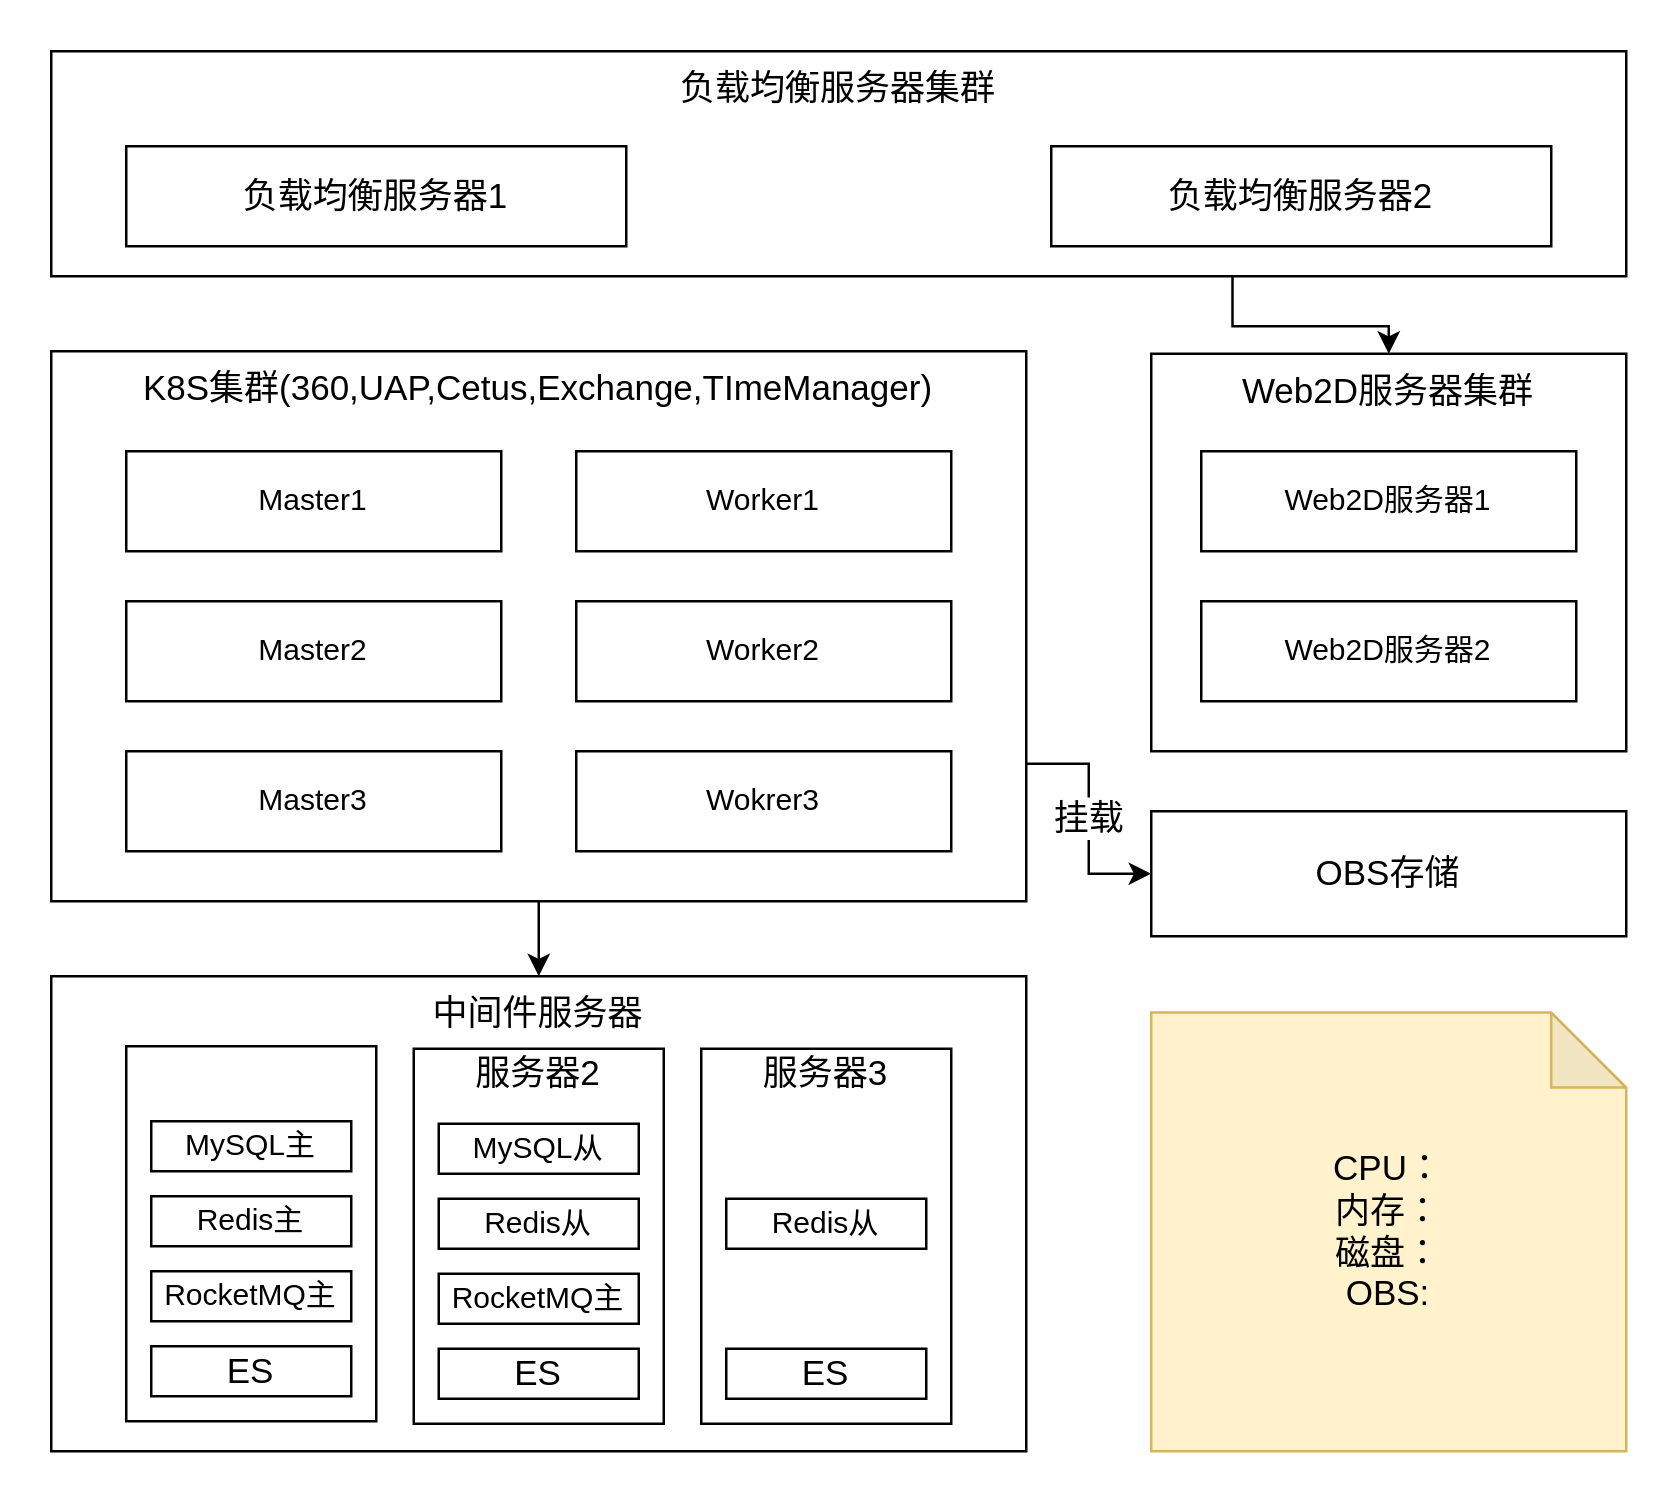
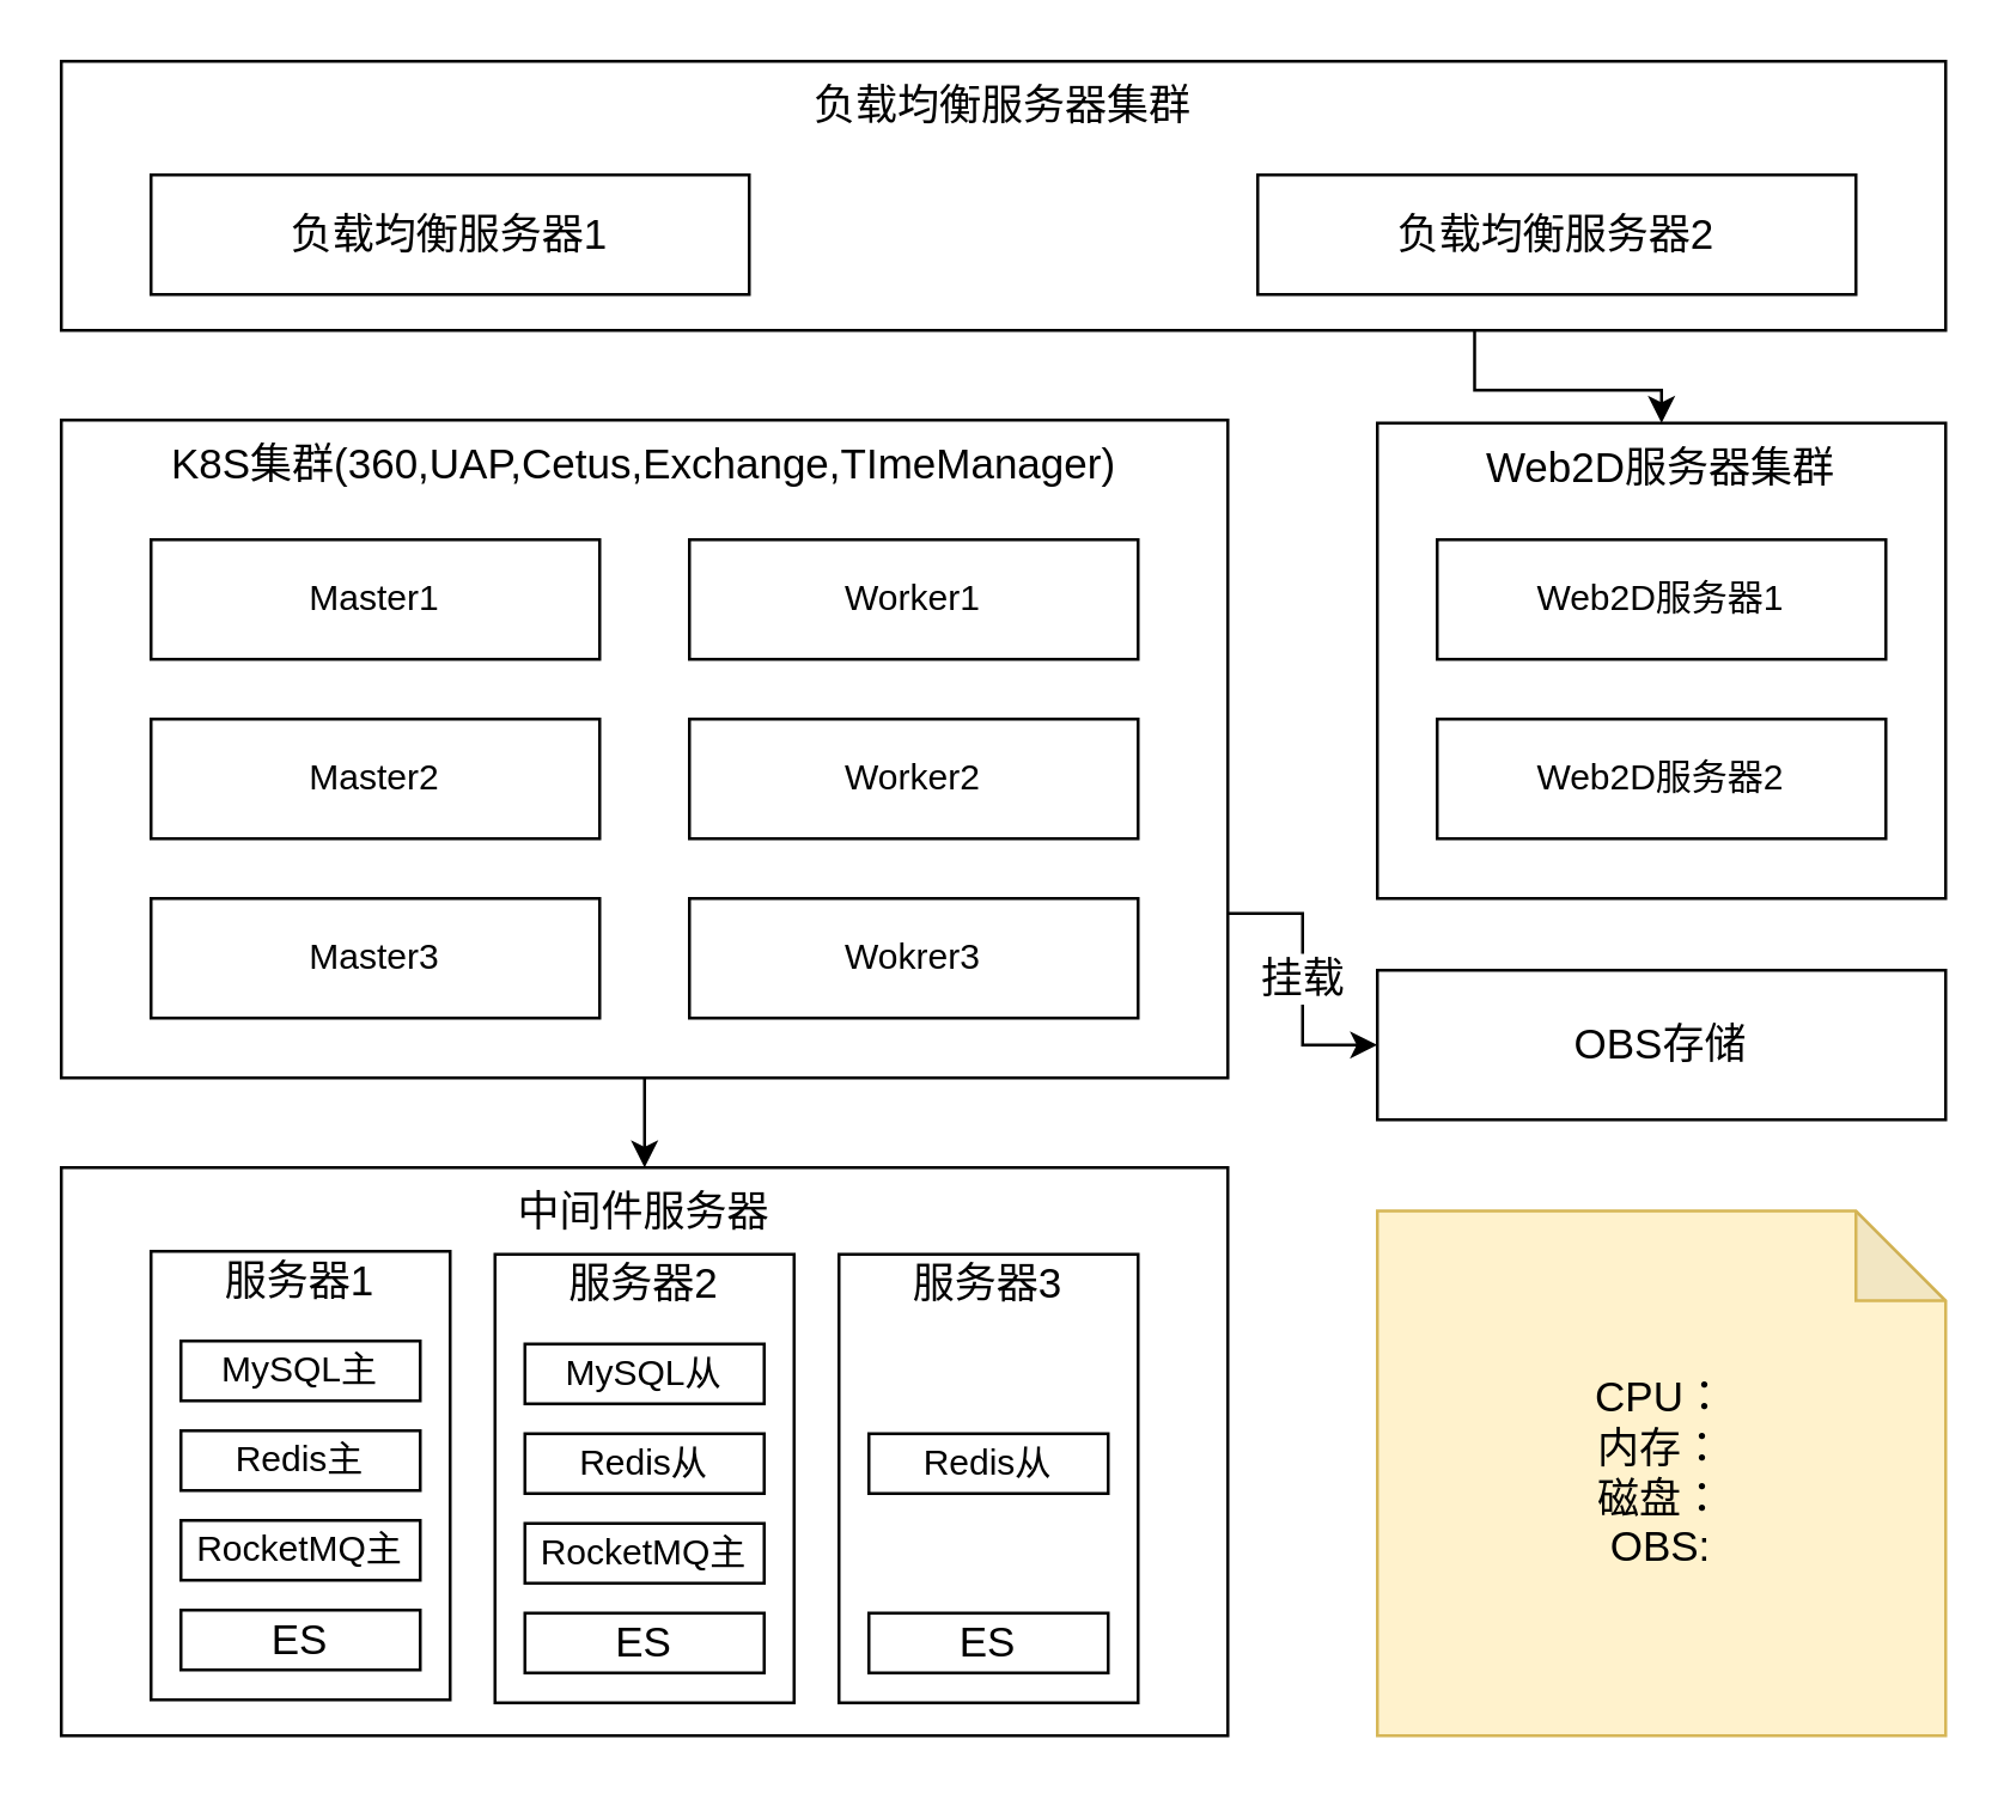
  <mxCell id="0" />
  <mxCell id="1" parent="0" />
  <mxCell id="2" style="edgeStyle=orthogonalEdgeStyle;rounded=0;orthogonalLoop=1;jettySize=auto;html=1;exitX=0.5;exitY=1;exitDx=0;exitDy=0;entryX=0.5;entryY=0;entryDx=0;entryDy=0;fontSize=14;" edge="1" parent="1" source="4" target="11"><mxGeometry relative="1" as="geometry" /></mxCell>
  <mxCell id="3" value="挂载" style="edgeStyle=orthogonalEdgeStyle;rounded=0;orthogonalLoop=1;jettySize=auto;html=1;exitX=1;exitY=0.75;exitDx=0;exitDy=0;entryX=0;entryY=0.5;entryDx=0;entryDy=0;fontSize=14;" edge="1" parent="1" source="4" target="38"><mxGeometry relative="1" as="geometry" /></mxCell>
  <mxCell id="4" value="&lt;span style=&quot;font-size: 14px;&quot;&gt;K8S集群(360,UAP,Cetus,Exchange,TImeManager)&lt;/span&gt;" style="rounded=0;whiteSpace=wrap;html=1;verticalAlign=top;fontSize=14;" vertex="1" parent="1"><mxGeometry x="20" y="140" width="390" height="220" as="geometry" /></mxCell>
  <mxCell id="5" value="Master1" style="rounded=0;whiteSpace=wrap;html=1;flipH=1;" vertex="1" parent="1"><mxGeometry x="50" y="180" width="150" height="40" as="geometry" /></mxCell>
  <mxCell id="6" value="Master2" style="rounded=0;whiteSpace=wrap;html=1;flipH=1;" vertex="1" parent="1"><mxGeometry x="50" y="240" width="150" height="40" as="geometry" /></mxCell>
  <mxCell id="7" value="Master3" style="rounded=0;whiteSpace=wrap;html=1;flipH=1;" vertex="1" parent="1"><mxGeometry x="50" y="300" width="150" height="40" as="geometry" /></mxCell>
  <mxCell id="8" value="Worker1" style="rounded=0;whiteSpace=wrap;html=1;flipH=1;" vertex="1" parent="1"><mxGeometry x="230" y="180" width="150" height="40" as="geometry" /></mxCell>
  <mxCell id="9" value="Worker2" style="rounded=0;whiteSpace=wrap;html=1;flipH=1;" vertex="1" parent="1"><mxGeometry x="230" y="240" width="150" height="40" as="geometry" /></mxCell>
  <mxCell id="10" value="Wokrer3" style="rounded=0;whiteSpace=wrap;html=1;flipH=1;" vertex="1" parent="1"><mxGeometry x="230" y="300" width="150" height="40" as="geometry" /></mxCell>
  <mxCell id="11" value="&lt;span style=&quot;&quot;&gt;中间件服务器&lt;/span&gt;" style="rounded=0;whiteSpace=wrap;html=1;fontSize=14;verticalAlign=top;" vertex="1" parent="1"><mxGeometry x="20" y="390" width="390" height="190" as="geometry" /></mxCell>
  <mxCell id="12" value="" style="group" vertex="1" connectable="0" parent="1"><mxGeometry x="50" y="418" width="100" height="150" as="geometry" /></mxCell>
  <mxCell id="13" value="" style="rounded=0;whiteSpace=wrap;html=1;fontSize=14;" vertex="1" parent="12"><mxGeometry width="100" height="150" as="geometry" /></mxCell>
  <mxCell id="14" value="MySQL主" style="rounded=0;whiteSpace=wrap;html=1;fontSize=12;" vertex="1" parent="12"><mxGeometry x="10" y="30" width="80" height="20" as="geometry" /></mxCell>
  <mxCell id="15" value="Redis主" style="rounded=0;whiteSpace=wrap;html=1;fontSize=12;" vertex="1" parent="12"><mxGeometry x="10" y="60" width="80" height="20" as="geometry" /></mxCell>
  <mxCell id="16" value="RocketMQ主" style="rounded=0;whiteSpace=wrap;html=1;fontSize=12;" vertex="1" parent="12"><mxGeometry x="10" y="90" width="80" height="20" as="geometry" /></mxCell>
  <mxCell id="17" value="ES" style="rounded=0;whiteSpace=wrap;html=1;fontSize=14;" vertex="1" parent="12"><mxGeometry x="10" y="120" width="80" height="20" as="geometry" /></mxCell>
+ <mxCell id="18" value="&lt;font style=&quot;font-size: 14px;&quot;&gt;服务器1&lt;/font&gt;" style="text;html=1;strokeColor=none;fillColor=none;align=center;verticalAlign=middle;whiteSpace=wrap;rounded=0;fontSize=12;" vertex="1" parent="12"><mxGeometry x="20" width="60" height="20" as="geometry" /></mxCell>
  <mxCell id="19" value="" style="group" vertex="1" connectable="0" parent="1"><mxGeometry x="165" y="419" width="100" height="150" as="geometry" /></mxCell>
  <mxCell id="20" value="" style="rounded=0;whiteSpace=wrap;html=1;fontSize=14;" vertex="1" parent="19"><mxGeometry width="100" height="150" as="geometry" /></mxCell>
  <mxCell id="21" value="MySQL从" style="rounded=0;whiteSpace=wrap;html=1;fontSize=12;" vertex="1" parent="19"><mxGeometry x="10" y="30" width="80" height="20" as="geometry" /></mxCell>
  <mxCell id="22" value="Redis从" style="rounded=0;whiteSpace=wrap;html=1;fontSize=12;" vertex="1" parent="19"><mxGeometry x="10" y="60" width="80" height="20" as="geometry" /></mxCell>
  <mxCell id="23" value="RocketMQ主" style="rounded=0;whiteSpace=wrap;html=1;fontSize=12;" vertex="1" parent="19"><mxGeometry x="10" y="90" width="80" height="20" as="geometry" /></mxCell>
  <mxCell id="24" value="ES" style="rounded=0;whiteSpace=wrap;html=1;fontSize=14;" vertex="1" parent="19"><mxGeometry x="10" y="120" width="80" height="20" as="geometry" /></mxCell>
  <mxCell id="25" value="&lt;font style=&quot;font-size: 14px;&quot;&gt;服务器2&lt;/font&gt;" style="text;html=1;strokeColor=none;fillColor=none;align=center;verticalAlign=middle;whiteSpace=wrap;rounded=0;fontSize=12;" vertex="1" parent="19"><mxGeometry x="20" width="60" height="20" as="geometry" /></mxCell>
  <mxCell id="26" value="" style="group" vertex="1" connectable="0" parent="1"><mxGeometry x="280" y="419" width="100" height="150" as="geometry" /></mxCell>
  <mxCell id="27" value="" style="rounded=0;whiteSpace=wrap;html=1;fontSize=14;" vertex="1" parent="26"><mxGeometry width="100" height="150" as="geometry" /></mxCell>
  <mxCell id="28" value="Redis从" style="rounded=0;whiteSpace=wrap;html=1;fontSize=12;" vertex="1" parent="26"><mxGeometry x="10" y="60" width="80" height="20" as="geometry" /></mxCell>
  <mxCell id="29" value="ES" style="rounded=0;whiteSpace=wrap;html=1;fontSize=14;" vertex="1" parent="26"><mxGeometry x="10" y="120" width="80" height="20" as="geometry" /></mxCell>
  <mxCell id="30" value="&lt;font style=&quot;font-size: 14px;&quot;&gt;服务器3&lt;/font&gt;" style="text;html=1;strokeColor=none;fillColor=none;align=center;verticalAlign=middle;whiteSpace=wrap;rounded=0;fontSize=12;" vertex="1" parent="26"><mxGeometry x="20" width="60" height="20" as="geometry" /></mxCell>
  <mxCell id="31" value="Web2D服务器集群" style="rounded=0;whiteSpace=wrap;html=1;fontSize=14;verticalAlign=top;" vertex="1" parent="1"><mxGeometry x="460" y="141" width="190" height="159" as="geometry" /></mxCell>
  <mxCell id="32" value="Web2D服务器1" style="rounded=0;whiteSpace=wrap;html=1;flipH=1;" vertex="1" parent="1"><mxGeometry x="480" y="180" width="150" height="40" as="geometry" /></mxCell>
  <mxCell id="33" value="Web2D服务器2" style="rounded=0;whiteSpace=wrap;html=1;flipH=1;" vertex="1" parent="1"><mxGeometry x="480" y="240" width="150" height="40" as="geometry" /></mxCell>
  <mxCell id="34" style="edgeStyle=orthogonalEdgeStyle;rounded=0;orthogonalLoop=1;jettySize=auto;html=1;exitX=0.75;exitY=1;exitDx=0;exitDy=0;fontSize=14;" edge="1" parent="1" source="35" target="31"><mxGeometry relative="1" as="geometry" /></mxCell>
  <mxCell id="35" value="&lt;font style=&quot;font-size: 14px;&quot;&gt;负载均衡服务器集群&lt;/font&gt;" style="rounded=0;whiteSpace=wrap;html=1;fontSize=14;verticalAlign=top;" vertex="1" parent="1"><mxGeometry x="20" y="20" width="630" height="90" as="geometry" /></mxCell>
  <mxCell id="36" value="负载均衡服务器1" style="rounded=0;whiteSpace=wrap;html=1;fontSize=14;" vertex="1" parent="1"><mxGeometry x="50" y="58" width="200" height="40" as="geometry" /></mxCell>
  <mxCell id="37" value="负载均衡服务器2" style="rounded=0;whiteSpace=wrap;html=1;fontSize=14;" vertex="1" parent="1"><mxGeometry x="420" y="58" width="200" height="40" as="geometry" /></mxCell>
  <mxCell id="38" value="OBS存储" style="rounded=0;whiteSpace=wrap;html=1;fontSize=14;" vertex="1" parent="1"><mxGeometry x="460" y="324" width="190" height="50" as="geometry" /></mxCell>
  <mxCell id="39" value="CPU：&lt;br&gt;内存：&lt;br&gt;磁盘：&lt;br&gt;OBS:" style="shape=note;whiteSpace=wrap;html=1;backgroundOutline=1;darkOpacity=0.05;fontSize=14;fillColor=#fff2cc;strokeColor=#d6b656;align=center;" vertex="1" parent="1"><mxGeometry x="460" y="404.5" width="190" height="175.5" as="geometry" /></mxCell>
